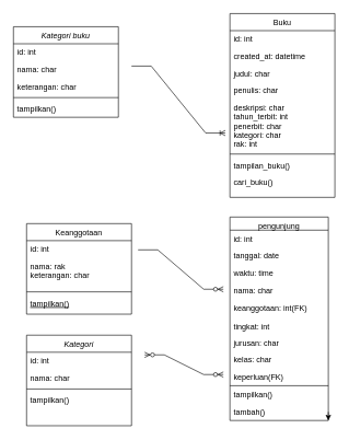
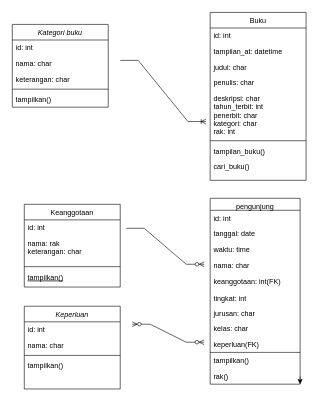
  <mxCell id="0" />
  <mxCell id="1" parent="0" />
  <mxCell id="2" value="Kategori buku" style="swimlane;fontStyle=2;align=center;verticalAlign=top;childLayout=stackLayout;horizontal=1;startSize=26;horizontalStack=0;resizeParent=1;resizeLast=0;collapsible=1;marginBottom=0;rounded=0;shadow=0;strokeWidth=1;" parent="1" vertex="1"><mxGeometry x="20" y="40" width="160" height="138" as="geometry"><mxRectangle x="230" y="140" width="160" height="26" as="alternateBounds" /></mxGeometry></mxCell>
  <mxCell id="3" value="id: int" style="text;align=left;verticalAlign=top;spacingLeft=4;spacingRight=4;overflow=hidden;rotatable=0;points=[[0,0.5],[1,0.5]];portConstraint=eastwest;" parent="2" vertex="1"><mxGeometry y="26" width="160" height="26" as="geometry" /></mxCell>
  <mxCell id="4" value="nama: char" style="text;align=left;verticalAlign=top;spacingLeft=4;spacingRight=4;overflow=hidden;rotatable=0;points=[[0,0.5],[1,0.5]];portConstraint=eastwest;rounded=0;shadow=0;html=0;" parent="2" vertex="1"><mxGeometry y="52" width="160" height="26" as="geometry" /></mxCell>
  <mxCell id="5" value="keterangan: char" style="text;align=left;verticalAlign=top;spacingLeft=4;spacingRight=4;overflow=hidden;rotatable=0;points=[[0,0.5],[1,0.5]];portConstraint=eastwest;rounded=0;shadow=0;html=0;" parent="2" vertex="1"><mxGeometry y="78" width="160" height="26" as="geometry" /></mxCell>
  <mxCell id="6" value="" style="line;html=1;strokeWidth=1;align=left;verticalAlign=middle;spacingTop=-1;spacingLeft=3;spacingRight=3;rotatable=0;labelPosition=right;points=[];portConstraint=eastwest;" parent="2" vertex="1"><mxGeometry y="104" width="160" height="8" as="geometry" /></mxCell>
  <mxCell id="7" value="tampilkan()" style="text;align=left;verticalAlign=top;spacingLeft=4;spacingRight=4;overflow=hidden;rotatable=0;points=[[0,0.5],[1,0.5]];portConstraint=eastwest;" parent="2" vertex="1"><mxGeometry y="112" width="160" height="26" as="geometry" /></mxCell>
  <mxCell id="8" value="Keanggotaan" style="swimlane;fontStyle=0;align=center;verticalAlign=top;childLayout=stackLayout;horizontal=1;startSize=26;horizontalStack=0;resizeParent=1;resizeLast=0;collapsible=1;marginBottom=0;rounded=0;shadow=0;strokeWidth=1;" parent="1" vertex="1"><mxGeometry x="40" y="340" width="160" height="138" as="geometry"><mxRectangle x="130" y="380" width="160" height="26" as="alternateBounds" /></mxGeometry></mxCell>
  <mxCell id="9" value="id: int " style="text;align=left;verticalAlign=top;spacingLeft=4;spacingRight=4;overflow=hidden;rotatable=0;points=[[0,0.5],[1,0.5]];portConstraint=eastwest;" parent="8" vertex="1"><mxGeometry y="26" width="160" height="26" as="geometry" /></mxCell>
  <mxCell id="10" value="nama: rak&#10;keterangan: char" style="text;align=left;verticalAlign=top;spacingLeft=4;spacingRight=4;overflow=hidden;rotatable=0;points=[[0,0.5],[1,0.5]];portConstraint=eastwest;rounded=0;shadow=0;html=0;" parent="8" vertex="1"><mxGeometry y="52" width="160" height="48" as="geometry" /></mxCell>
  <mxCell id="11" value="" style="line;html=1;strokeWidth=1;align=left;verticalAlign=middle;spacingTop=-1;spacingLeft=3;spacingRight=3;rotatable=0;labelPosition=right;points=[];portConstraint=eastwest;" parent="8" vertex="1"><mxGeometry y="100" width="160" height="8" as="geometry" /></mxCell>
  <mxCell id="12" value="tampilkan()" style="text;align=left;verticalAlign=top;spacingLeft=4;spacingRight=4;overflow=hidden;rotatable=0;points=[[0,0.5],[1,0.5]];portConstraint=eastwest;fontStyle=4" parent="8" vertex="1"><mxGeometry y="108" width="160" height="20" as="geometry" /></mxCell>
- <mxCell id="13" value="Kategori" style="swimlane;fontStyle=2;align=center;verticalAlign=top;childLayout=stackLayout;horizontal=1;startSize=26;horizontalStack=0;resizeParent=1;resizeLast=0;collapsible=1;marginBottom=0;rounded=0;shadow=0;strokeWidth=1;" vertex="1" parent="1"><mxGeometry x="40" y="510" width="160" height="138" as="geometry"><mxRectangle x="230" y="140" width="160" height="26" as="alternateBounds" /></mxGeometry></mxCell>
+ <mxCell id="13" value="Keperluan" style="swimlane;fontStyle=2;align=center;verticalAlign=top;childLayout=stackLayout;horizontal=1;startSize=26;horizontalStack=0;resizeParent=1;resizeLast=0;collapsible=1;marginBottom=0;rounded=0;shadow=0;strokeWidth=1;" vertex="1" parent="1"><mxGeometry x="40" y="510" width="160" height="138" as="geometry"><mxRectangle x="230" y="140" width="160" height="26" as="alternateBounds" /></mxGeometry></mxCell>
  <mxCell id="14" value="id: int" style="text;align=left;verticalAlign=top;spacingLeft=4;spacingRight=4;overflow=hidden;rotatable=0;points=[[0,0.5],[1,0.5]];portConstraint=eastwest;" vertex="1" parent="13"><mxGeometry y="26" width="160" height="26" as="geometry" /></mxCell>
  <mxCell id="15" value="nama: char" style="text;align=left;verticalAlign=top;spacingLeft=4;spacingRight=4;overflow=hidden;rotatable=0;points=[[0,0.5],[1,0.5]];portConstraint=eastwest;rounded=0;shadow=0;html=0;" vertex="1" parent="13"><mxGeometry y="52" width="160" height="26" as="geometry" /></mxCell>
  <mxCell id="16" value="" style="line;html=1;strokeWidth=1;align=left;verticalAlign=middle;spacingTop=-1;spacingLeft=3;spacingRight=3;rotatable=0;labelPosition=right;points=[];portConstraint=eastwest;" vertex="1" parent="13"><mxGeometry y="78" width="160" height="8" as="geometry" /></mxCell>
  <mxCell id="17" value="tampilkan()" style="text;align=left;verticalAlign=top;spacingLeft=4;spacingRight=4;overflow=hidden;rotatable=0;points=[[0,0.5],[1,0.5]];portConstraint=eastwest;" vertex="1" parent="13"><mxGeometry y="86" width="160" height="26" as="geometry" /></mxCell>
  <mxCell id="18" value="Buku" style="swimlane;fontStyle=0;align=center;verticalAlign=top;childLayout=stackLayout;horizontal=1;startSize=26;horizontalStack=0;resizeParent=1;resizeLast=0;collapsible=1;marginBottom=0;rounded=0;shadow=0;strokeWidth=1;" vertex="1" parent="1"><mxGeometry x="350" y="20" width="160" height="280" as="geometry"><mxRectangle x="550" y="140" width="160" height="26" as="alternateBounds" /></mxGeometry></mxCell>
  <mxCell id="19" value="id: int" style="text;align=left;verticalAlign=top;spacingLeft=4;spacingRight=4;overflow=hidden;rotatable=0;points=[[0,0.5],[1,0.5]];portConstraint=eastwest;" vertex="1" parent="18"><mxGeometry y="26" width="160" height="26" as="geometry" /></mxCell>
- <mxCell id="20" value="created_at: datetime" style="text;align=left;verticalAlign=top;spacingLeft=4;spacingRight=4;overflow=hidden;rotatable=0;points=[[0,0.5],[1,0.5]];portConstraint=eastwest;rounded=0;shadow=0;html=0;" vertex="1" parent="18"><mxGeometry y="52" width="160" height="26" as="geometry" /></mxCell>
+ <mxCell id="20" value="tampilan_at: datetime" style="text;align=left;verticalAlign=top;spacingLeft=4;spacingRight=4;overflow=hidden;rotatable=0;points=[[0,0.5],[1,0.5]];portConstraint=eastwest;rounded=0;shadow=0;html=0;" vertex="1" parent="18"><mxGeometry y="52" width="160" height="26" as="geometry" /></mxCell>
  <mxCell id="21" value="judul: char" style="text;align=left;verticalAlign=top;spacingLeft=4;spacingRight=4;overflow=hidden;rotatable=0;points=[[0,0.5],[1,0.5]];portConstraint=eastwest;rounded=0;shadow=0;html=0;" vertex="1" parent="18"><mxGeometry y="78" width="160" height="26" as="geometry" /></mxCell>
  <mxCell id="22" value="penulis: char" style="text;align=left;verticalAlign=top;spacingLeft=4;spacingRight=4;overflow=hidden;rotatable=0;points=[[0,0.5],[1,0.5]];portConstraint=eastwest;rounded=0;shadow=0;html=0;" vertex="1" parent="18"><mxGeometry y="104" width="160" height="26" as="geometry" /></mxCell>
  <mxCell id="23" value="deskripsi: char&#10;tahun_terbit: int&#10;penerbit: char&#10;kategori: char&#10;rak: int&#10;" style="text;align=left;verticalAlign=top;spacingLeft=4;spacingRight=4;overflow=hidden;rotatable=0;points=[[0,0.5],[1,0.5]];portConstraint=eastwest;rounded=0;shadow=0;html=0;" vertex="1" parent="18"><mxGeometry y="130" width="160" height="80" as="geometry" /></mxCell>
  <mxCell id="24" value="" style="line;html=1;strokeWidth=1;align=left;verticalAlign=middle;spacingTop=-1;spacingLeft=3;spacingRight=3;rotatable=0;labelPosition=right;points=[];portConstraint=eastwest;" vertex="1" parent="18"><mxGeometry y="210" width="160" height="8" as="geometry" /></mxCell>
  <mxCell id="25" value="tampilan_buku()" style="text;align=left;verticalAlign=top;spacingLeft=4;spacingRight=4;overflow=hidden;rotatable=0;points=[[0,0.5],[1,0.5]];portConstraint=eastwest;" vertex="1" parent="18"><mxGeometry y="218" width="160" height="26" as="geometry" /></mxCell>
  <mxCell id="26" value="cari_buku()" style="text;align=left;verticalAlign=top;spacingLeft=4;spacingRight=4;overflow=hidden;rotatable=0;points=[[0,0.5],[1,0.5]];portConstraint=eastwest;" vertex="1" parent="18"><mxGeometry y="244" width="160" height="26" as="geometry" /></mxCell>
  <mxCell id="27" value="pengunjung" style="swimlane;fontStyle=0;align=center;verticalAlign=top;childLayout=stackLayout;horizontal=1;startSize=20;horizontalStack=0;resizeParent=1;resizeLast=0;collapsible=1;marginBottom=0;rounded=0;shadow=0;strokeWidth=1;" vertex="1" parent="1"><mxGeometry x="350" y="330" width="150" height="310" as="geometry"><mxRectangle x="550" y="140" width="160" height="26" as="alternateBounds" /></mxGeometry></mxCell>
  <mxCell id="28" value="id: int" style="text;align=left;verticalAlign=top;spacingLeft=4;spacingRight=4;overflow=hidden;rotatable=0;points=[[0,0.5],[1,0.5]];portConstraint=eastwest;" vertex="1" parent="27"><mxGeometry y="20" width="150" height="26" as="geometry" /></mxCell>
  <mxCell id="29" value="tanggal: date" style="text;align=left;verticalAlign=top;spacingLeft=4;spacingRight=4;overflow=hidden;rotatable=0;points=[[0,0.5],[1,0.5]];portConstraint=eastwest;rounded=0;shadow=0;html=0;" vertex="1" parent="27"><mxGeometry y="46" width="150" height="26" as="geometry" /></mxCell>
  <mxCell id="30" value="waktu: time" style="text;align=left;verticalAlign=top;spacingLeft=4;spacingRight=4;overflow=hidden;rotatable=0;points=[[0,0.5],[1,0.5]];portConstraint=eastwest;rounded=0;shadow=0;html=0;" vertex="1" parent="27"><mxGeometry y="72" width="150" height="26" as="geometry" /></mxCell>
  <mxCell id="31" value="nama: char&#10;&#10;keanggotaan: int(FK)&#10;&#10;tingkat: int&#10;" style="text;align=left;verticalAlign=top;spacingLeft=4;spacingRight=4;overflow=hidden;rotatable=0;points=[[0,0.5],[1,0.5]];portConstraint=eastwest;rounded=0;shadow=0;html=0;" vertex="1" parent="27"><mxGeometry y="98" width="150" height="80" as="geometry" /></mxCell>
  <mxCell id="32" value="jurusan: char" style="text;align=left;verticalAlign=top;spacingLeft=4;spacingRight=4;overflow=hidden;rotatable=0;points=[[0,0.5],[1,0.5]];portConstraint=eastwest;" vertex="1" parent="27"><mxGeometry y="178" width="150" height="26" as="geometry" /></mxCell>
  <mxCell id="33" value="kelas: char" style="text;align=left;verticalAlign=top;spacingLeft=4;spacingRight=4;overflow=hidden;rotatable=0;points=[[0,0.5],[1,0.5]];portConstraint=eastwest;" vertex="1" parent="27"><mxGeometry y="204" width="150" height="26" as="geometry" /></mxCell>
  <mxCell id="34" value="keperluan(FK)" style="text;align=left;verticalAlign=top;spacingLeft=4;spacingRight=4;overflow=hidden;rotatable=0;points=[[0,0.5],[1,0.5]];portConstraint=eastwest;" vertex="1" parent="27"><mxGeometry y="230" width="150" height="26" as="geometry" /></mxCell>
  <mxCell id="35" value="" style="line;html=1;strokeWidth=1;align=left;verticalAlign=middle;spacingTop=-1;spacingLeft=3;spacingRight=3;rotatable=0;labelPosition=right;points=[];portConstraint=eastwest;" vertex="1" parent="27"><mxGeometry y="256" width="150" height="2" as="geometry" /></mxCell>
  <mxCell id="36" value="tampilkan()" style="text;align=left;verticalAlign=top;spacingLeft=4;spacingRight=4;overflow=hidden;rotatable=0;points=[[0,0.5],[1,0.5]];portConstraint=eastwest;" vertex="1" parent="27"><mxGeometry y="258" width="150" height="26" as="geometry" /></mxCell>
  <mxCell id="37" style="edgeStyle=orthogonalEdgeStyle;rounded=0;orthogonalLoop=1;jettySize=auto;html=1;exitX=1;exitY=0.5;exitDx=0;exitDy=0;entryX=1;entryY=1;entryDx=0;entryDy=0;" edge="1" parent="27" source="38" target="27"><mxGeometry relative="1" as="geometry" /></mxCell>
- <mxCell id="38" value="tambah()" style="text;align=left;verticalAlign=top;spacingLeft=4;spacingRight=4;overflow=hidden;rotatable=0;points=[[0,0.5],[1,0.5]];portConstraint=eastwest;" vertex="1" parent="27"><mxGeometry y="284" width="150" height="26" as="geometry" /></mxCell>
+ <mxCell id="38" value="rak()" style="text;align=left;verticalAlign=top;spacingLeft=4;spacingRight=4;overflow=hidden;rotatable=0;points=[[0,0.5],[1,0.5]];portConstraint=eastwest;" vertex="1" parent="27"><mxGeometry y="284" width="150" height="26" as="geometry" /></mxCell>
  <mxCell id="39" style="edgeStyle=orthogonalEdgeStyle;rounded=0;orthogonalLoop=1;jettySize=auto;html=1;exitX=1;exitY=1;exitDx=0;exitDy=0;entryX=1;entryY=1;entryDx=0;entryDy=0;entryPerimeter=0;" edge="1" parent="27" source="27" target="38"><mxGeometry relative="1" as="geometry"><mxPoint x="150.294" y="320" as="targetPoint" /></mxGeometry></mxCell>
  <mxCell id="40" value="" style="edgeStyle=entityRelationEdgeStyle;fontSize=12;html=1;endArrow=ERoneToMany;rounded=0;" edge="1" parent="1"><mxGeometry width="100" height="100" relative="1" as="geometry"><mxPoint x="200" y="100" as="sourcePoint" /><mxPoint x="343" y="202" as="targetPoint" /></mxGeometry></mxCell>
  <mxCell id="41" value="" style="edgeStyle=entityRelationEdgeStyle;fontSize=12;html=1;endArrow=ERzeroToMany;endFill=1;rounded=0;" edge="1" parent="1"><mxGeometry width="100" height="100" relative="1" as="geometry"><mxPoint x="210" y="380" as="sourcePoint" /><mxPoint x="340" y="440" as="targetPoint" /><Array as="points"><mxPoint x="340" y="420" /><mxPoint x="330" y="420" /><mxPoint x="330" y="420" /></Array></mxGeometry></mxCell>
  <mxCell id="42" value="" style="edgeStyle=entityRelationEdgeStyle;fontSize=12;html=1;endArrow=ERzeroToMany;endFill=1;startArrow=ERzeroToMany;rounded=0;" edge="1" parent="1"><mxGeometry width="100" height="100" relative="1" as="geometry"><mxPoint x="220" y="540" as="sourcePoint" /><mxPoint x="340" y="570" as="targetPoint" /><Array as="points"><mxPoint x="250" y="560" /></Array></mxGeometry></mxCell>
